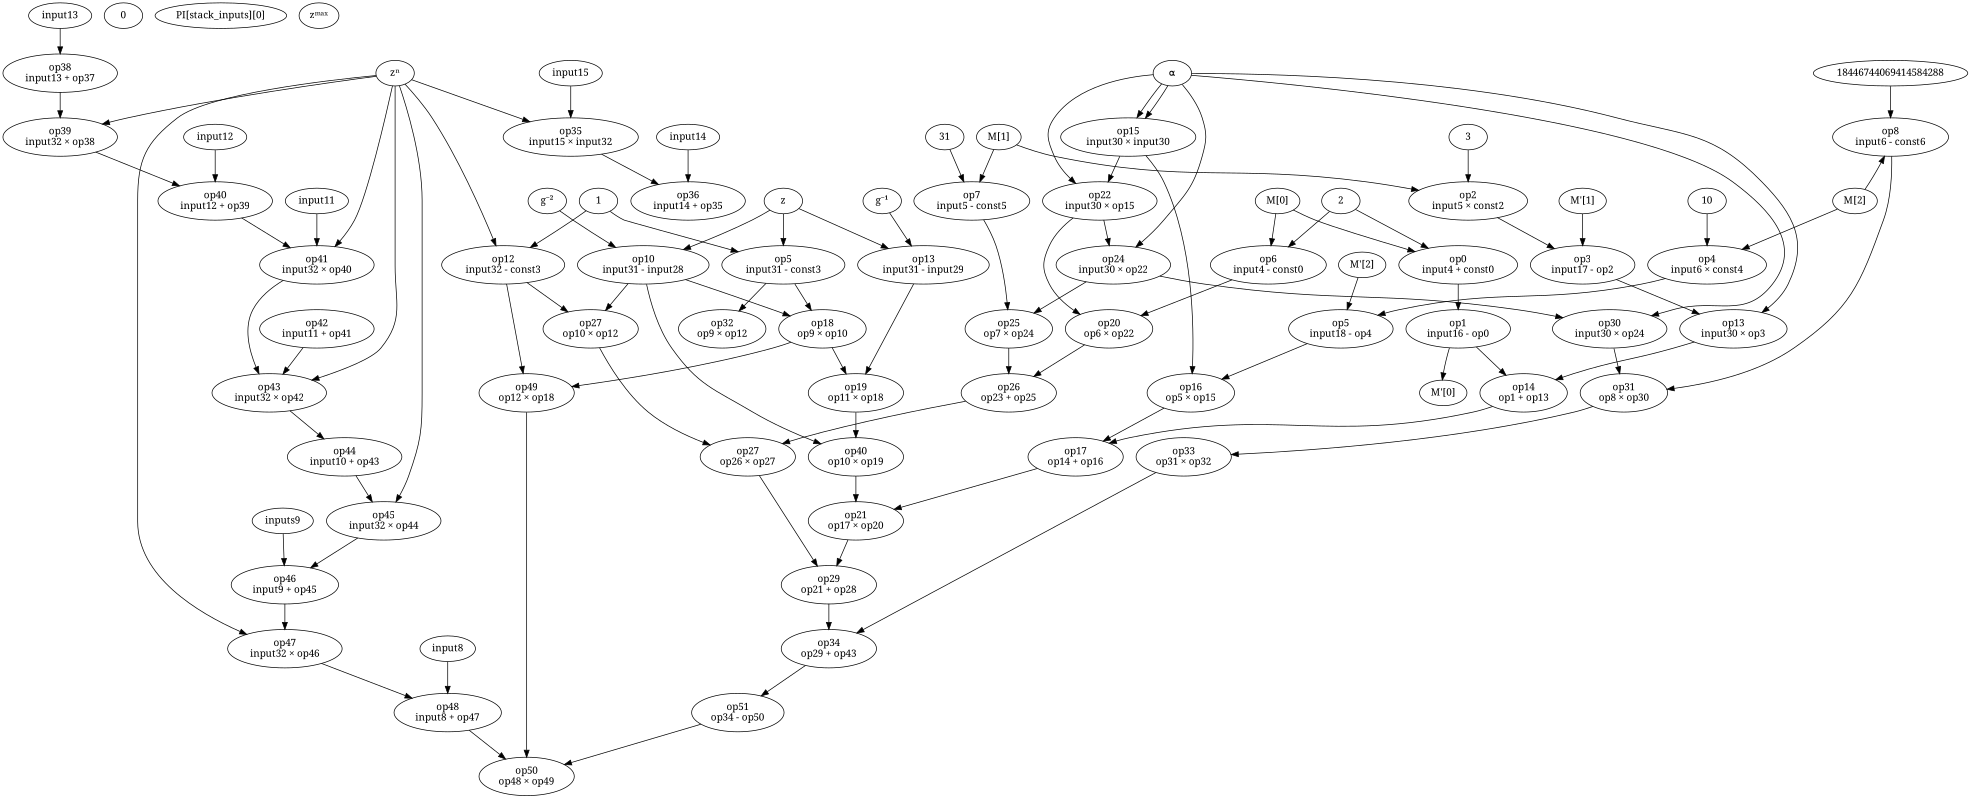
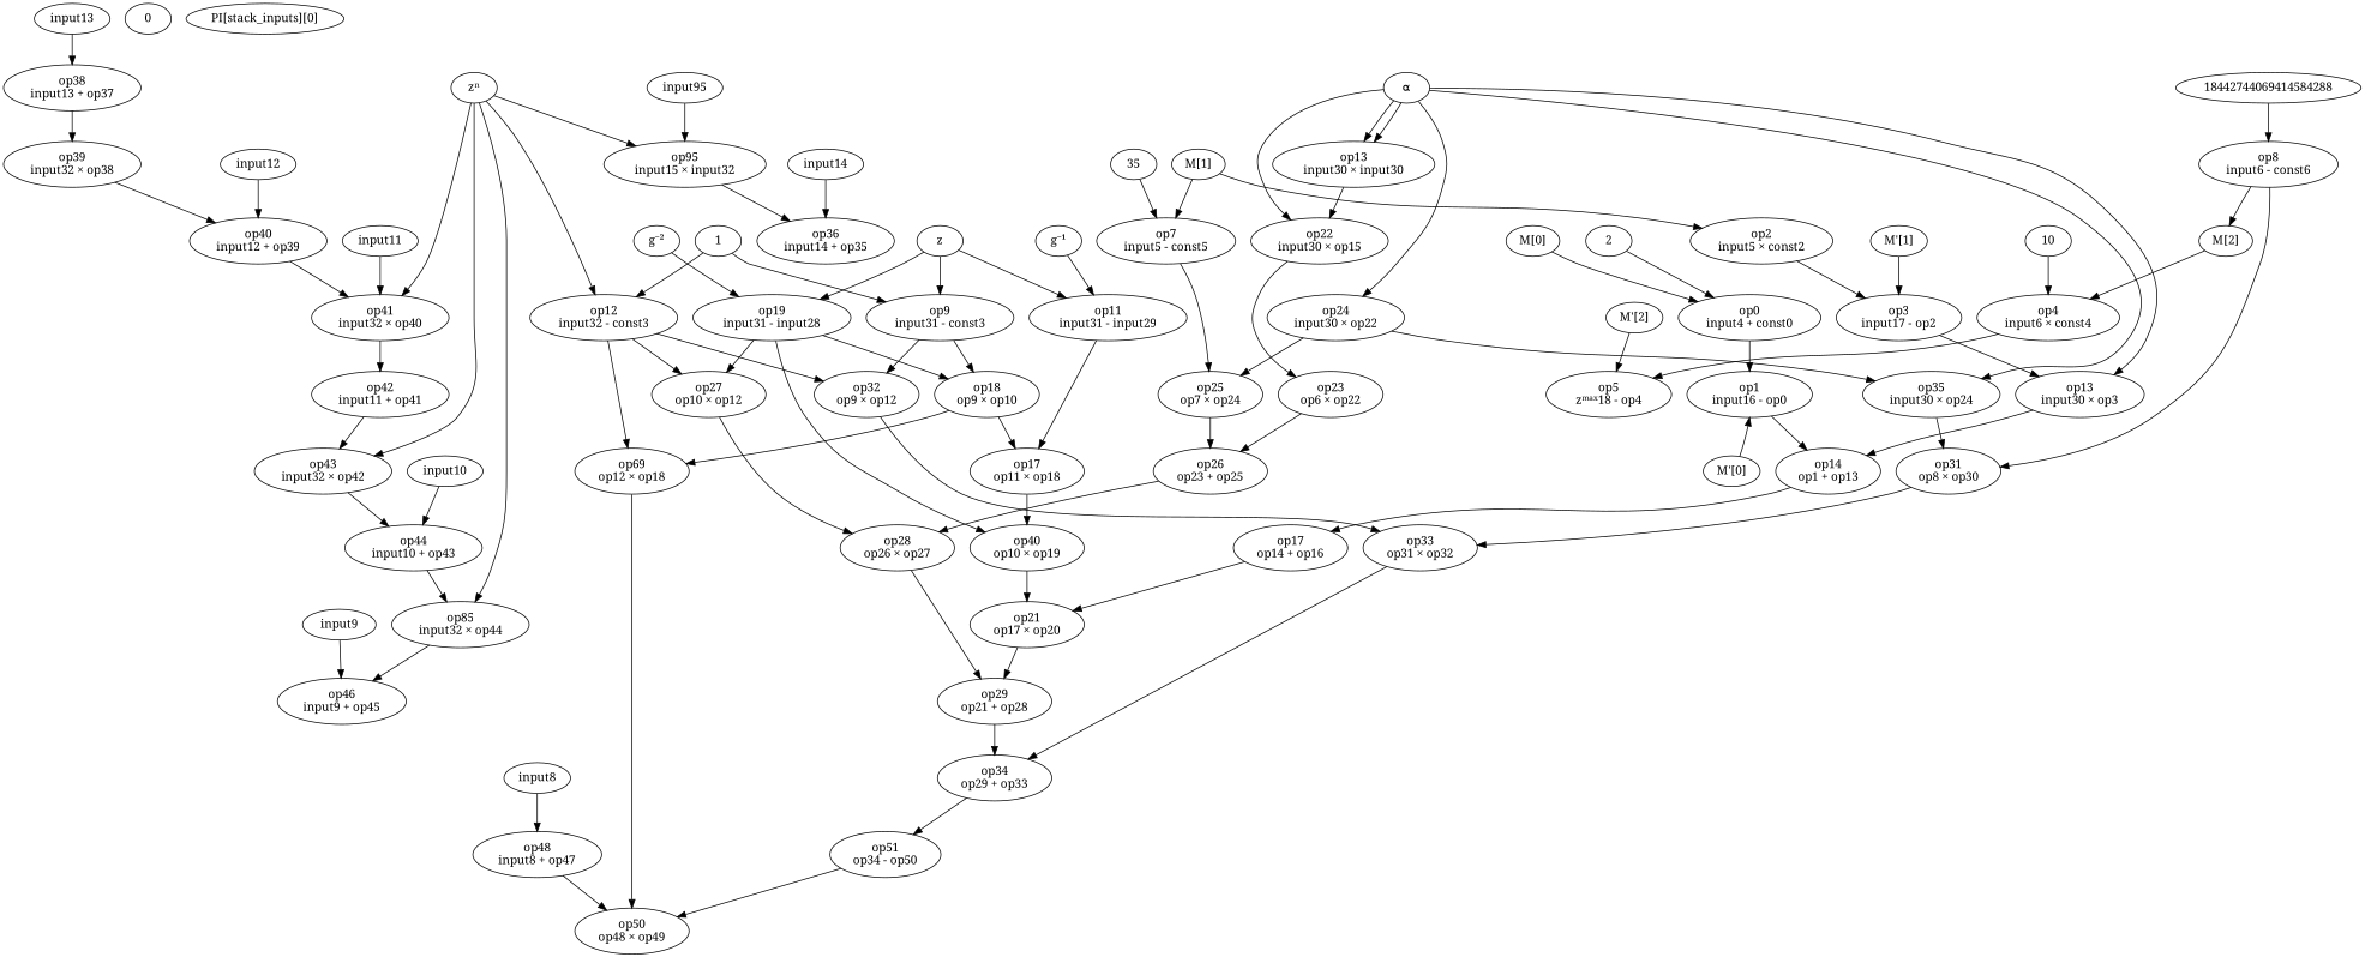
  digraph {
    fontname="Noto Serif"
    node [fontname="Noto Serif"]
    edge [fontname="Noto Serif"]
    n1 [label=2]
    n2 [label="op0\ninput4 + const0"]
-   n3 [label="op6\ninput4 - const0"]
    n4 [label="op1\ninput16 - op0"]
-   n5 [label="op20\nop6 × op22"]
+   n5 [label="op23\nop6 × op22"]
    n6 [label=0]
-   n7 [label=3]
    n8 [label="op2\ninput5 × const2"]
    n9 [label="op3\ninput17 - op2"]
    n10 [label=1]
-   n11 [label="op5\ninput31 - const3"]
+   n11 [label="op9\ninput31 - const3"]
    n12 [label="op12\ninput32 - const3"]
    n13 [label="op18\nop9 × op10"]
    n14 [label="op32\nop9 × op12"]
    n15 [label="op27\nop10 × op12"]
-   n16 [label="op49\nop12 × op18"]
+   n16 [label="op69\nop12 × op18"]
    n17 [label=10]
    n18 [label="op4\ninput6 × const4"]
-   n19 [label="op5\ninput18 - op4"]
-   n20 [label=31]
+   n19 [label="op5\nzᵐᵃˣ18 - op4"]
+   n20 [label=35]
    n21 [label="op7\ninput5 - const5"]
    n22 [label="op25\nop7 × op24"]
-   n23 [label=18446744069414584288]
+   n23 [label=18442744069414584288]
    n24 [label="op8\ninput6 - const6"]
    n25 [label="op31\nop8 × op30"]
    n26 [label="PI[stack_inputs][0]"]
    n27 [label="M[0]"]
    n28 [label="M[1]"]
    n29 [label="M[2]"]
    n30 [label="M'[0]"]
    n31 [label="op14\nop1 + op13"]
    n32 [label="M'[1]"]
    n33 [label="op13\ninput30 × op3"]
    n34 [label="M'[2]"]
-   n35 [label="op16\nop5 × op15"]
    n36 [label="g⁻²"]
-   n37 [label="op10\ninput31 - input28"]
+   n37 [label="op19\ninput31 - input28"]
    n38 [label="op40\nop10 × op19"]
    n39 [label="g⁻¹"]
-   n40 [label="op13\ninput31 - input29"]
-   n41 [label="op19\nop11 × op18"]
+   n40 [label="op11\ninput31 - input29"]
+   n41 [label="op17\nop11 × op18"]
    n42 [label="⍺"]
-   n43 [label="op15\ninput30 × input30"]
+   n43 [label="op13\ninput30 × input30"]
    n44 [label="op22\ninput30 × op15"]
    n45 [label="op24\ninput30 × op22"]
-   n46 [label="op30\ninput30 × op24"]
+   n46 [label="op35\ninput30 × op24"]
    n47 [label=z]
    n48 [label="zⁿ"]
-   n49 [label="op35\ninput15 × input32"]
+   n49 [label="op95\ninput15 × input32"]
    n50 [label="op39\ninput32 × op38"]
    n51 [label="op41\ninput32 × op40"]
    n52 [label="op43\ninput32 × op42"]
-   n53 [label="op45\ninput32 × op44"]
-   n54 [label="op47\ninput32 × op46"]
+   n53 [label="op85\ninput32 × op44"]
    n55 [label="op36\ninput14 + op35"]
    n56 [label="op40\ninput12 + op39"]
    n57 [label="op42\ninput11 + op41"]
    n58 [label="op44\ninput10 + op43"]
    n59 [label="op46\ninput9 + op45"]
    n60 [label="op48\ninput8 + op47"]
-   n61 [label="zᵐᵃˣ"]
    n62 [label="op17\nop14 + op16"]
    n63 [label="op26\nop23 + op25"]
    n64 [label="op33\nop31 × op32"]
    n65 [label="op21\nop17 × op20"]
-   n66 [label="op27\nop26 × op27"]
+   n66 [label="op28\nop26 × op27"]
    n67 [label="op50\nop48 × op49"]
    n68 [label="op29\nop21 + op28"]
-   n69 [label="op34\nop29 + op43"]
+   n69 [label="op34\nop29 + op33"]
    n70 [label="op51\nop34 - op50"]
-   input15
+   input15 [label=input95]
    input14
    n73 [label="op38\ninput13 + op37"]
    input13
    input12
    input11
-   input9 [label=inputs9]
+   input10
+   input9
    input8
    n1 -> n2
-   n1 -> n3
    n2 -> n4
-   n3 -> n5
    n4 -> n31
    n5 -> n63
-   n7 -> n8
    n8 -> n9
    n9 -> n33
    n10 -> n11
    n10 -> n12
    n11 -> n13
    n11 -> n14
+   n12 -> n14
    n12 -> n15
    n12 -> n16
    n13 -> n16
    n13 -> n41
+   n14 -> n64
    n15 -> n66
    n16 -> n67
    n17 -> n18
    n18 -> n19
-   n19 -> n35
    n20 -> n21
    n21 -> n22
    n22 -> n63
    n23 -> n24
    n24 -> n25
    n25 -> n64
    n27 -> n2
-   n27 -> n3
    n28 -> n8
    n28 -> n21
    n29 -> n18
-   n29 -> n24
-   n4 -> n30
+   n24 -> n29
+   n30 -> n4
    n31 -> n62
    n32 -> n9
    n33 -> n31
    n34 -> n19
-   n35 -> n62
    n36 -> n37
    n37 -> n13
    n37 -> n15
    n37 -> n38
    n38 -> n65
    n39 -> n40
    n40 -> n41
    n41 -> n38
    n42 -> n33
    n42 -> n43
    n42 -> n43
    n42 -> n44
    n42 -> n45
    n42 -> n46
-   n43 -> n35
    n43 -> n44
    n44 -> n5
-   n44 -> n45
    n45 -> n22
    n45 -> n46
    n46 -> n25
    n47 -> n11
    n47 -> n37
    n47 -> n40
    n48 -> n12
    n48 -> n49
-   n48 -> n50
    n48 -> n51
    n48 -> n52
    n48 -> n53
-   n48 -> n54
    n49 -> n55
    n50 -> n56
-   n51 -> n52
+   n51 -> n57
    n52 -> n58
    n53 -> n59
-   n54 -> n60
    n56 -> n51
    n57 -> n52
    n58 -> n53
-   n59 -> n54
    n60 -> n67
    n62 -> n65
    n63 -> n66
    n64 -> n69
    n65 -> n68
    n66 -> n68
    n68 -> n69
    n69 -> n70
    n70 -> n67
    input15 -> n49
    input14 -> n55
    n73 -> n50
    input13 -> n73
    input12 -> n56
    input11 -> n51
+   input10 -> n58
    input9 -> n59
    input8 -> n60
  }
